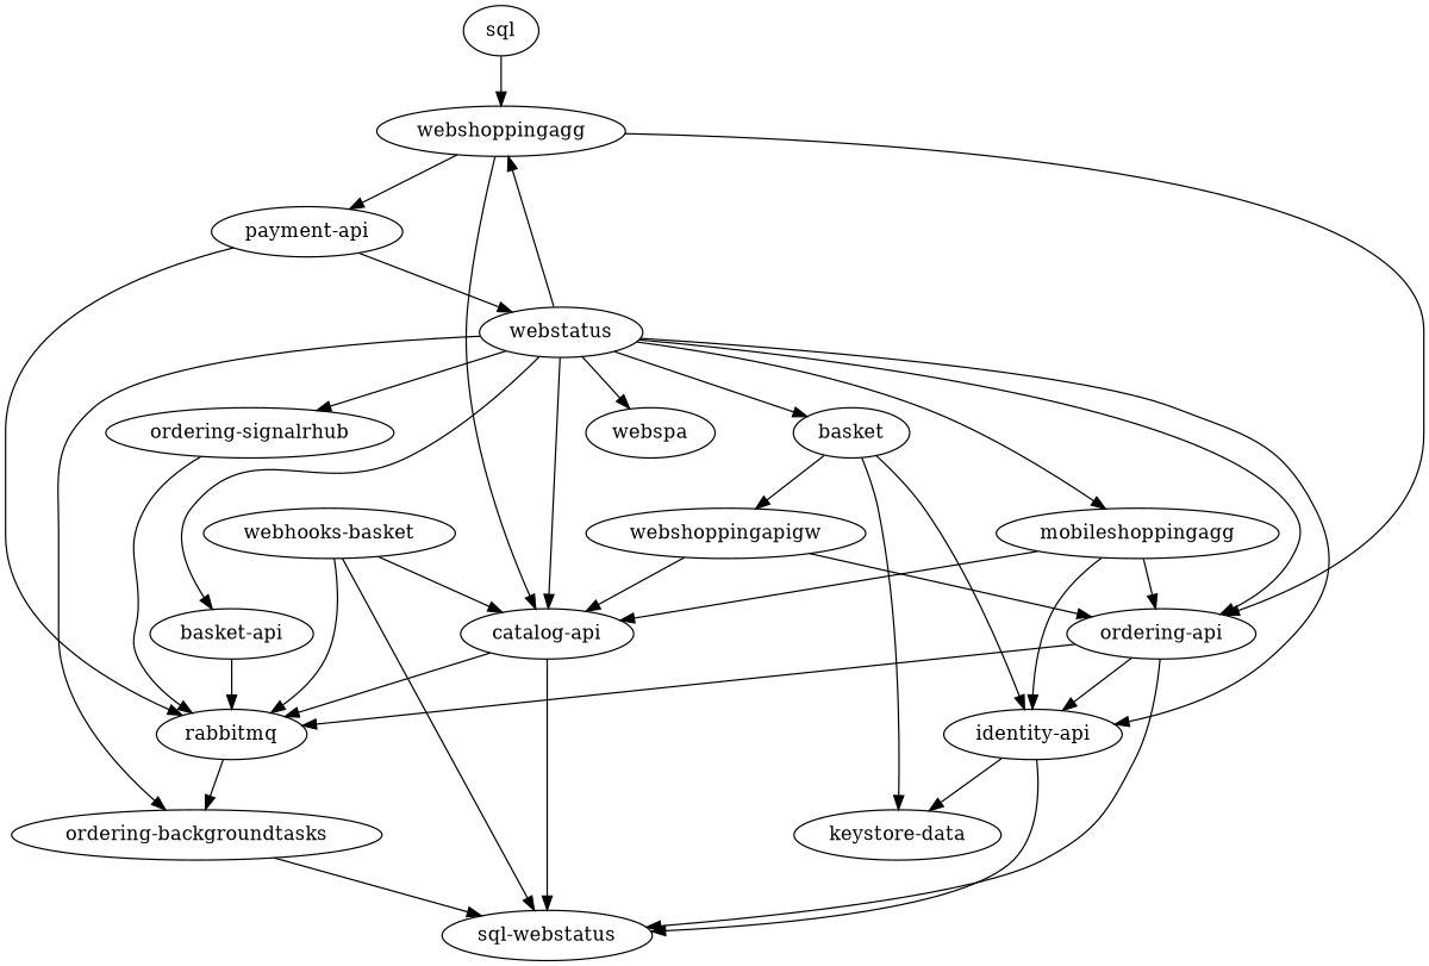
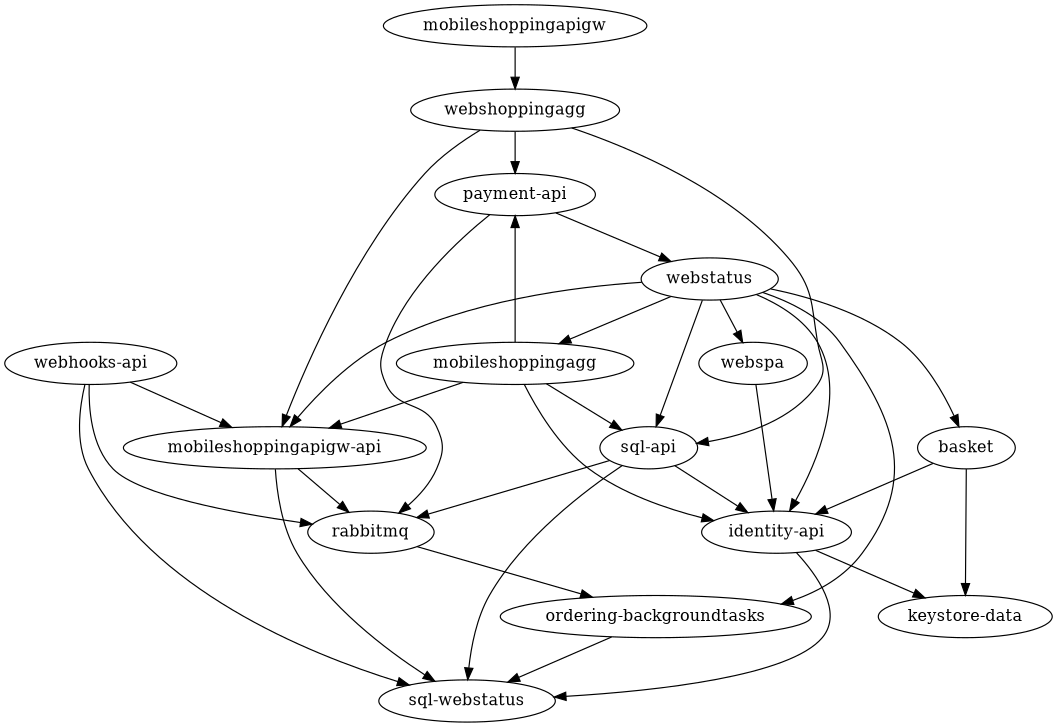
  strict digraph {
    webshoppingagg
-   "catalog-api"
+   "catalog-api" [label="mobileshoppingapigw-api"]
    "payment-api"
-   "ordering-api"
-   "basket-api"
+   "ordering-api" [label="sql-api"]
    rabbitmq
    n7 [label="sql-webstatus"]
    webstatus
    "identity-api"
    "keystore-data"
    "ordering-backgroundtasks"
    n12 [label=basket]
    mobileshoppingagg
    webspa
-   "ordering-signalrhub"
-   webshoppingapigw
-   mobileshoppingapigw [label=sql]
-   "webhooks-api" [label="webhooks-basket"]
+   mobileshoppingapigw
+   "webhooks-api"
    webshoppingagg -> "catalog-api"
    webshoppingagg -> "payment-api"
    webshoppingagg -> "ordering-api"
    "catalog-api" -> rabbitmq
    "catalog-api" -> n7
    "payment-api" -> rabbitmq
    "payment-api" -> webstatus
    "ordering-api" -> rabbitmq
    "ordering-api" -> n7
    "ordering-api" -> "identity-api"
-   "basket-api" -> rabbitmq
    rabbitmq -> "ordering-backgroundtasks"
-   webstatus -> webshoppingagg
    webstatus -> "catalog-api"
    webstatus -> "ordering-api"
-   webstatus -> "basket-api"
    webstatus -> "identity-api"
    webstatus -> "ordering-backgroundtasks"
    webstatus -> n12
    webstatus -> mobileshoppingagg
    webstatus -> webspa
-   webstatus -> "ordering-signalrhub"
    "identity-api" -> n7
    "identity-api" -> "keystore-data"
    "ordering-backgroundtasks" -> n7
    n12 -> "identity-api"
    n12 -> "keystore-data"
-   n12 -> webshoppingapigw
    mobileshoppingagg -> "catalog-api"
+   mobileshoppingagg -> "payment-api"
    mobileshoppingagg -> "ordering-api"
    mobileshoppingagg -> "identity-api"
-   "ordering-signalrhub" -> rabbitmq
-   webshoppingapigw -> "catalog-api"
-   webshoppingapigw -> "ordering-api"
+   webspa -> "identity-api"
    mobileshoppingapigw -> webshoppingagg
    "webhooks-api" -> "catalog-api"
    "webhooks-api" -> rabbitmq
    "webhooks-api" -> n7
  }
